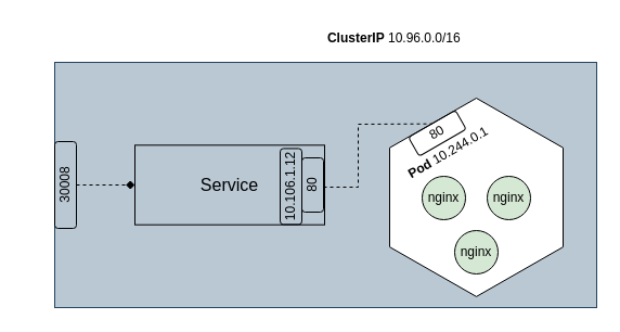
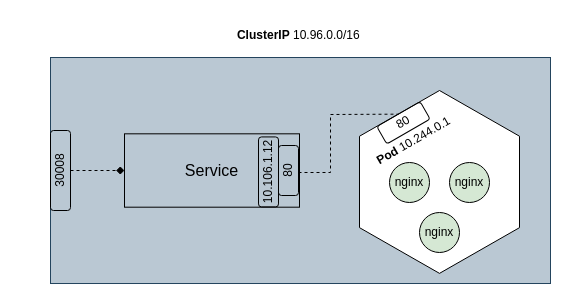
  <mxCell id="0" />
  <mxCell id="1" parent="0" />
  <mxCell id="2" value="" style="rounded=0;whiteSpace=wrap;html=1;fillColor=#bac8d3;strokeColor=#23445d;" parent="1" vertex="1"><mxGeometry x="50" y="57.01" width="500" height="226" as="geometry" /></mxCell>
  <mxCell id="3" value="" style="verticalLabelPosition=bottom;verticalAlign=top;html=1;shape=mxgraph.basic.polygon;polyCoords=[[0,0.25],[0.5,0],[1,0.25],[1,0.75],[0.5,1],[0,0.75],[0,0.25]];polyline=1;fillColor=default;perimeter=rectanglePerimeter;" parent="1" vertex="1"><mxGeometry x="359" y="90" width="160" height="182.86" as="geometry" /></mxCell>
  <mxCell id="4" value="nginx" style="ellipse;whiteSpace=wrap;html=1;aspect=fixed;fillColor=#D5E8D4;" parent="1" vertex="1"><mxGeometry x="389" y="162" width="40" height="40" as="geometry" /></mxCell>
  <mxCell id="5" value="nginx" style="ellipse;whiteSpace=wrap;html=1;aspect=fixed;fillColor=#D5E8D4;" parent="1" vertex="1"><mxGeometry x="419" y="212" width="40" height="40" as="geometry" /></mxCell>
  <mxCell id="6" value="nginx" style="ellipse;whiteSpace=wrap;html=1;aspect=fixed;fillColor=#D5E8D4;" parent="1" vertex="1"><mxGeometry x="449" y="162" width="40" height="40" as="geometry" /></mxCell>
  <mxCell id="7" value="&lt;b style=&quot;border-color: var(--border-color); text-align: center;&quot;&gt;Pod&amp;nbsp;&lt;/b&gt;&lt;span style=&quot;border-color: var(--border-color); text-align: center;&quot;&gt;10.244.0.1&lt;/span&gt;" style="text;whiteSpace=wrap;html=1;rotation=-30;" parent="1" vertex="1"><mxGeometry x="369" y="123.45" width="99" height="27" as="geometry" /></mxCell>
- <mxCell id="8" value="&lt;b&gt;ClusterIP&amp;nbsp;&lt;/b&gt;10.96.0.0/16&lt;b&gt;&amp;nbsp;&lt;/b&gt;" style="text;html=1;strokeColor=none;fillColor=none;align=center;verticalAlign=middle;whiteSpace=wrap;rounded=0;" parent="1" vertex="1"><mxGeometry x="290" y="20" width="150" height="30" as="geometry" /></mxCell>
+ <mxCell id="8" value="&lt;b&gt;ClusterIP&amp;nbsp;&lt;/b&gt;10.96.0.0/16&lt;b&gt;&amp;nbsp;&lt;/b&gt;" style="text;html=1;strokeColor=none;fillColor=none;align=center;verticalAlign=middle;whiteSpace=wrap;rounded=0;" parent="1" vertex="1"><mxGeometry x="225" y="20" width="150" height="30" as="geometry" /></mxCell>
  <mxCell id="9" value="30008" style="rounded=1;whiteSpace=wrap;html=1;fillColor=none;rotation=-90;" parent="1" vertex="1"><mxGeometry x="20" y="160.01" width="80" height="20" as="geometry" /></mxCell>
  <mxCell id="10" value="&lt;font style=&quot;font-size: 16px;&quot;&gt;Service&lt;/font&gt;" style="rounded=0;whiteSpace=wrap;html=1;fillColor=#bac8d3;" parent="1" vertex="1"><mxGeometry x="124" y="133.32" width="175" height="73.37" as="geometry" /></mxCell>
  <mxCell id="11" value="80" style="rounded=1;whiteSpace=wrap;html=1;fillColor=none;rotation=-90;" vertex="1" parent="1"><mxGeometry x="263" y="160.01" width="50" height="20" as="geometry" /></mxCell>
  <mxCell id="12" value="10.106.1.12" style="rounded=1;whiteSpace=wrap;html=1;fillColor=none;rotation=-90;" vertex="1" parent="1"><mxGeometry x="233" y="161.43" width="70" height="20" as="geometry" /></mxCell>
  <mxCell id="13" value="80" style="rounded=1;whiteSpace=wrap;html=1;fillColor=none;rotation=-30;" vertex="1" parent="1"><mxGeometry x="378" y="112.32" width="50" height="20" as="geometry" /></mxCell>
  <mxCell id="14" value="" style="endArrow=diamond;html=1;rounded=0;exitX=0.5;exitY=1;exitDx=0;exitDy=0;entryX=0;entryY=0.5;entryDx=0;entryDy=0;dashed=1;" edge="1" parent="1" source="9" target="10"><mxGeometry width="50" height="50" relative="1" as="geometry"><mxPoint x="90" y="200" as="sourcePoint" /><mxPoint x="140" y="150" as="targetPoint" /></mxGeometry></mxCell>
  <mxCell id="15" value="" style="endArrow=none;html=1;rounded=0;exitX=0.5;exitY=1;exitDx=0;exitDy=0;entryX=0.5;entryY=0;entryDx=0;entryDy=0;dashed=1;" edge="1" parent="1" target="13"><mxGeometry width="50" height="50" relative="1" as="geometry"><mxPoint x="298" y="172" as="sourcePoint" /><mxPoint x="352" y="172" as="targetPoint" /><Array as="points"><mxPoint x="330" y="172" /><mxPoint x="330" y="114" /></Array></mxGeometry></mxCell>
